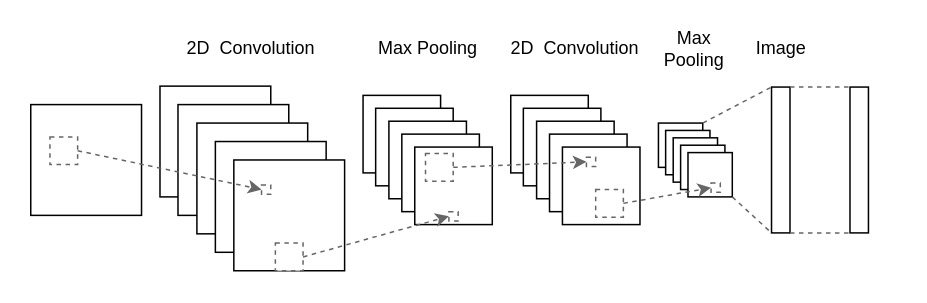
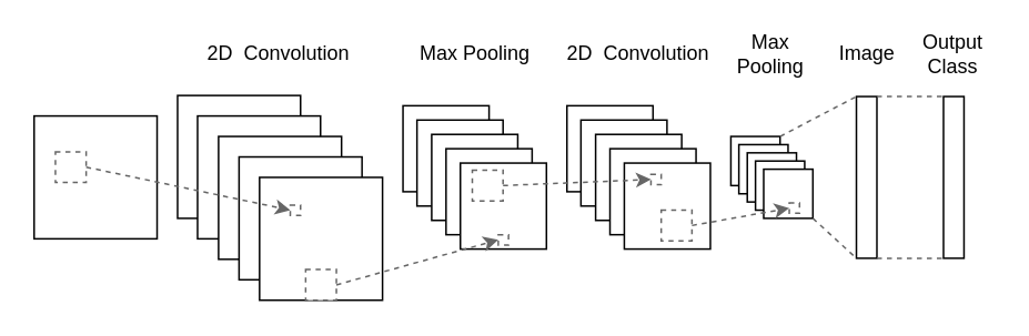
  <mxCell id="0" />
  <mxCell id="1" parent="0" />
  <mxCell id="2" value="" style="rounded=0;whiteSpace=wrap;html=1;strokeWidth=1;" vertex="1" parent="1"><mxGeometry x="340.003" y="63.077" width="51.693" height="51.692" as="geometry" /></mxCell>
  <mxCell id="3" value="" style="rounded=0;whiteSpace=wrap;html=1;strokeWidth=1;" vertex="1" parent="1"><mxGeometry x="348.403" y="71.692" width="51.693" height="51.692" as="geometry" /></mxCell>
  <mxCell id="4" value="" style="rounded=0;whiteSpace=wrap;html=1;strokeWidth=1;" vertex="1" parent="1"><mxGeometry x="357.234" y="80.308" width="51.693" height="51.692" as="geometry" /></mxCell>
  <mxCell id="5" value="" style="rounded=0;whiteSpace=wrap;html=1;strokeWidth=1;" vertex="1" parent="1"><mxGeometry x="365.849" y="88.923" width="51.693" height="51.692" as="geometry" /></mxCell>
  <mxCell id="6" value="" style="rounded=0;whiteSpace=wrap;html=1;strokeWidth=1;" vertex="1" parent="1"><mxGeometry x="374.465" y="97.538" width="51.693" height="51.692" as="geometry" /></mxCell>
  <mxCell id="7" value="" style="rounded=0;whiteSpace=wrap;html=1;strokeWidth=1;" vertex="1" parent="1"><mxGeometry x="241.541" y="63.077" width="51.693" height="51.692" as="geometry" /></mxCell>
  <mxCell id="8" value="" style="rounded=0;whiteSpace=wrap;html=1;strokeWidth=1;" vertex="1" parent="1"><mxGeometry x="249.941" y="71.692" width="51.693" height="51.692" as="geometry" /></mxCell>
  <mxCell id="9" value="" style="rounded=0;whiteSpace=wrap;html=1;strokeWidth=1;" vertex="1" parent="1"><mxGeometry x="258.771" y="80.308" width="51.693" height="51.692" as="geometry" /></mxCell>
  <mxCell id="10" value="" style="rounded=0;whiteSpace=wrap;html=1;strokeWidth=1;" vertex="1" parent="1"><mxGeometry x="267.387" y="88.923" width="51.693" height="51.692" as="geometry" /></mxCell>
  <mxCell id="11" value="" style="rounded=0;whiteSpace=wrap;html=1;strokeWidth=1;" vertex="1" parent="1"><mxGeometry x="276.002" y="97.538" width="51.693" height="51.692" as="geometry" /></mxCell>
  <mxCell id="12" value="" style="rounded=0;whiteSpace=wrap;html=1;strokeWidth=1;" vertex="1" parent="1"><mxGeometry x="106.155" y="56.923" width="73.847" height="73.846" as="geometry" /></mxCell>
  <mxCell id="13" value="" style="rounded=0;whiteSpace=wrap;html=1;strokeWidth=1;" vertex="1" parent="1"><mxGeometry x="118.155" y="69.231" width="73.847" height="73.846" as="geometry" /></mxCell>
  <mxCell id="14" value="" style="rounded=0;whiteSpace=wrap;html=1;strokeWidth=1;" vertex="1" parent="1"><mxGeometry x="130.77" y="81.538" width="73.847" height="73.846" as="geometry" /></mxCell>
  <mxCell id="15" value="" style="rounded=0;whiteSpace=wrap;html=1;strokeWidth=1;" vertex="1" parent="1"><mxGeometry x="143.078" y="93.846" width="73.847" height="73.846" as="geometry" /></mxCell>
  <mxCell id="16" value="" style="rounded=0;whiteSpace=wrap;html=1;strokeWidth=1;" vertex="1" parent="1"><mxGeometry x="155.386" y="106.154" width="73.847" height="73.846" as="geometry" /></mxCell>
  <mxCell id="17" value="&lt;div style=&quot;font-size: 12px;&quot; align=&quot;center&quot;&gt;&lt;font style=&quot;font-size: 12px;&quot;&gt;Max Pooling&lt;/font&gt;&lt;br style=&quot;font-size: 12px;&quot;&gt;&lt;/div&gt;" style="text;html=1;strokeColor=none;fillColor=none;align=center;verticalAlign=middle;whiteSpace=wrap;rounded=0;fontSize=12;shadow=1;strokeWidth=1;" vertex="1" parent="1"><mxGeometry x="244.617" y="20" width="80.001" height="24.615" as="geometry" /></mxCell>
  <mxCell id="18" value="&lt;div style=&quot;font-size: 12px;&quot;&gt;&lt;font style=&quot;font-size: 12px;&quot;&gt;2D&amp;nbsp; Convolution&lt;/font&gt;&lt;/div&gt;" style="text;html=1;strokeColor=none;fillColor=none;align=center;verticalAlign=middle;whiteSpace=wrap;rounded=0;fontSize=12;shadow=1;strokeWidth=1;" vertex="1" parent="1"><mxGeometry x="118.462" y="20" width="98.462" height="24.615" as="geometry" /></mxCell>
  <mxCell id="19" value="" style="rounded=0;whiteSpace=wrap;html=1;strokeWidth=1;verticalAlign=top;horizontal=1;" vertex="1" parent="1"><mxGeometry x="20" y="69.231" width="73.847" height="73.846" as="geometry" /></mxCell>
  <mxCell id="20" value="&lt;div style=&quot;font-size: 12px;&quot;&gt;&lt;font style=&quot;font-size: 12px;&quot;&gt;2D&amp;nbsp; Convolution&lt;br style=&quot;font-size: 12px;&quot;&gt;&lt;/font&gt;&lt;/div&gt;" style="text;html=1;strokeColor=none;fillColor=none;align=center;verticalAlign=middle;whiteSpace=wrap;rounded=0;fontSize=12;shadow=1;strokeWidth=1;" vertex="1" parent="1"><mxGeometry x="333.849" y="20" width="98.462" height="24.615" as="geometry" /></mxCell>
  <mxCell id="21" value="&lt;div style=&quot;font-size: 12px;&quot; align=&quot;center&quot;&gt;&lt;font style=&quot;font-size: 12px;&quot;&gt;Max&lt;/font&gt;&lt;/div&gt;&lt;div style=&quot;font-size: 12px;&quot; align=&quot;center&quot;&gt;&lt;font style=&quot;font-size: 12px;&quot;&gt;Pooling&lt;/font&gt;&lt;br style=&quot;font-size: 12px;&quot;&gt;&lt;/div&gt;" style="text;html=1;strokeColor=none;fillColor=none;align=center;verticalAlign=middle;whiteSpace=wrap;rounded=0;fontSize=12;shadow=1;strokeWidth=1;" vertex="1" parent="1"><mxGeometry x="438.465" y="20" width="49.231" height="24.615" as="geometry" /></mxCell>
  <mxCell id="22" value="" style="rounded=0;whiteSpace=wrap;html=1;strokeWidth=1;" vertex="1" parent="1"><mxGeometry x="513.851" y="57.538" width="12.308" height="97.231" as="geometry" /></mxCell>
  <mxCell id="23" value="&lt;div style=&quot;font-size: 12px;&quot; align=&quot;center&quot;&gt;&lt;font style=&quot;font-size: 12px;&quot;&gt;Image&lt;/font&gt;&lt;br style=&quot;font-size: 12px;&quot;&gt;&lt;/div&gt;" style="text;html=1;strokeColor=none;fillColor=none;align=center;verticalAlign=middle;whiteSpace=wrap;rounded=0;fontSize=12;shadow=1;strokeWidth=1;" vertex="1" parent="1"><mxGeometry x="501.543" y="20" width="36.923" height="24.615" as="geometry" /></mxCell>
+ <mxCell id="24" value="&lt;font style=&quot;font-size: 12px;&quot;&gt;Output&lt;font style=&quot;font-size: 12px;&quot;&gt; Class&lt;/font&gt;&lt;/font&gt;" style="text;html=1;strokeColor=none;fillColor=none;align=center;verticalAlign=middle;whiteSpace=wrap;rounded=0;fontSize=12;shadow=1;strokeWidth=1;" vertex="1" parent="1"><mxGeometry x="549.236" y="20" width="46.154" height="24.615" as="geometry" /></mxCell>
  <mxCell id="25" value="" style="rounded=0;whiteSpace=wrap;html=1;strokeWidth=1;dashed=1;strokeColor=#666666;" vertex="1" parent="1"><mxGeometry x="32.8" y="90.769" width="18.462" height="18.462" as="geometry" /></mxCell>
  <mxCell id="26" value="" style="endArrow=classic;html=1;strokeWidth=1;exitX=1;exitY=0.5;exitDx=0;exitDy=0;entryX=0;entryY=0.5;entryDx=0;entryDy=0;dashed=1;strokeColor=#666666;" edge="1" parent="1" source="25" target="27"><mxGeometry width="50" height="50" relative="1" as="geometry"><mxPoint x="143.078" y="149.231" as="sourcePoint" /><mxPoint x="158.463" y="133.846" as="targetPoint" /></mxGeometry></mxCell>
  <mxCell id="27" value="" style="rounded=0;whiteSpace=wrap;html=1;strokeWidth=1;dashed=1;strokeColor=#666666;" vertex="1" parent="1"><mxGeometry x="173.847" y="122.766" width="6.154" height="6.154" as="geometry" /></mxCell>
  <mxCell id="28" value="" style="rounded=0;whiteSpace=wrap;html=1;strokeWidth=1;dashed=1;strokeColor=#666666;" vertex="1" parent="1"><mxGeometry x="183.077" y="161.535" width="18.462" height="18.462" as="geometry" /></mxCell>
  <mxCell id="29" value="" style="rounded=0;whiteSpace=wrap;html=1;strokeWidth=1;dashed=1;strokeColor=#666666;" vertex="1" parent="1"><mxGeometry x="298.77" y="140.615" width="6.154" height="6.154" as="geometry" /></mxCell>
  <mxCell id="30" value="" style="rounded=0;whiteSpace=wrap;html=1;strokeWidth=1;dashed=1;strokeColor=#666666;" vertex="1" parent="1"><mxGeometry x="283.174" y="101.848" width="18.462" height="18.462" as="geometry" /></mxCell>
  <mxCell id="31" value="" style="rounded=0;whiteSpace=wrap;html=1;strokeWidth=1;dashed=1;strokeColor=#666666;" vertex="1" parent="1"><mxGeometry x="390.465" y="104.308" width="6.154" height="6.154" as="geometry" /></mxCell>
  <mxCell id="32" value="" style="endArrow=classic;html=1;strokeWidth=1;exitX=1;exitY=0.5;exitDx=0;exitDy=0;entryX=0;entryY=0.5;entryDx=0;entryDy=0;dashed=1;strokeColor=#666666;" edge="1" parent="1" source="30" target="31"><mxGeometry width="50" height="50" relative="1" as="geometry"><mxPoint x="370.465" y="126.154" as="sourcePoint" /><mxPoint x="385.85" y="110.769" as="targetPoint" /></mxGeometry></mxCell>
  <mxCell id="33" value="" style="rounded=0;whiteSpace=wrap;html=1;strokeWidth=1;" vertex="1" parent="1"><mxGeometry x="438.465" y="81.538" width="29.539" height="29.538" as="geometry" /></mxCell>
  <mxCell id="34" value="" style="rounded=0;whiteSpace=wrap;html=1;strokeWidth=1;" vertex="1" parent="1"><mxGeometry x="443.265" y="86.462" width="29.539" height="29.538" as="geometry" /></mxCell>
  <mxCell id="35" value="" style="rounded=0;whiteSpace=wrap;html=1;strokeWidth=1;" vertex="1" parent="1"><mxGeometry x="448.312" y="91.385" width="29.539" height="29.538" as="geometry" /></mxCell>
  <mxCell id="36" value="" style="rounded=0;whiteSpace=wrap;html=1;strokeWidth=1;" vertex="1" parent="1"><mxGeometry x="453.235" y="96.308" width="29.539" height="29.538" as="geometry" /></mxCell>
  <mxCell id="37" value="" style="rounded=0;whiteSpace=wrap;html=1;strokeWidth=1;" vertex="1" parent="1"><mxGeometry x="458.158" y="101.231" width="29.539" height="29.538" as="geometry" /></mxCell>
  <mxCell id="38" value="" style="endArrow=none;dashed=1;html=1;strokeColor=#666666;strokeWidth=1;fontSize=36;entryX=0;entryY=0;entryDx=0;entryDy=0;" edge="1" parent="1" target="22"><mxGeometry width="50" height="50" relative="1" as="geometry"><mxPoint x="468.004" y="81.538" as="sourcePoint" /><mxPoint x="483.389" y="66.154" as="targetPoint" /></mxGeometry></mxCell>
  <mxCell id="39" value="" style="endArrow=none;dashed=1;html=1;strokeColor=#666666;strokeWidth=1;fontSize=36;entryX=0;entryY=1;entryDx=0;entryDy=0;exitX=1;exitY=1;exitDx=0;exitDy=0;" edge="1" parent="1" source="37" target="22"><mxGeometry width="50" height="50" relative="1" as="geometry"><mxPoint x="379.388" y="102.462" as="sourcePoint" /><mxPoint x="394.773" y="87.077" as="targetPoint" /></mxGeometry></mxCell>
  <mxCell id="40" value="" style="endArrow=classic;html=1;strokeWidth=1;exitX=1;exitY=0.5;exitDx=0;exitDy=0;entryX=0;entryY=0.5;entryDx=0;entryDy=0;dashed=1;strokeColor=#666666;" edge="1" parent="1" source="28" target="29"><mxGeometry width="50" height="50" relative="1" as="geometry"><mxPoint x="284.618" y="173.846" as="sourcePoint" /><mxPoint x="300.003" y="158.462" as="targetPoint" /></mxGeometry></mxCell>
  <mxCell id="41" value="" style="rounded=0;whiteSpace=wrap;html=1;strokeWidth=1;dashed=1;strokeColor=#666666;" vertex="1" parent="1"><mxGeometry x="396.62" y="125.846" width="18.462" height="18.462" as="geometry" /></mxCell>
  <mxCell id="42" value="" style="rounded=0;whiteSpace=wrap;html=1;strokeWidth=1;dashed=1;strokeColor=#666666;" vertex="1" parent="1"><mxGeometry x="473.543" y="121.538" width="6.154" height="6.154" as="geometry" /></mxCell>
  <mxCell id="43" value="" style="endArrow=classic;html=1;strokeWidth=1;exitX=1;exitY=0.5;exitDx=0;exitDy=0;entryX=0;entryY=0.5;entryDx=0;entryDy=0;dashed=1;strokeColor=#666666;" edge="1" parent="1" source="41" target="42"><mxGeometry width="50" height="50" relative="1" as="geometry"><mxPoint x="487.697" y="147.692" as="sourcePoint" /><mxPoint x="503.081" y="132.308" as="targetPoint" /></mxGeometry></mxCell>
  <mxCell id="44" value="" style="rounded=0;whiteSpace=wrap;html=1;strokeWidth=1;" vertex="1" parent="1"><mxGeometry x="566.161" y="57.538" width="12.308" height="97.231" as="geometry" /></mxCell>
  <mxCell id="45" value="" style="endArrow=none;dashed=1;html=1;strokeColor=#666666;strokeWidth=1;fontSize=36;entryX=0;entryY=1;entryDx=0;entryDy=0;exitX=1;exitY=1;exitDx=0;exitDy=0;" edge="1" parent="1" source="22" target="44"><mxGeometry width="50" height="50" relative="1" as="geometry"><mxPoint x="497.697" y="140.769" as="sourcePoint" /><mxPoint x="523.851" y="164.769" as="targetPoint" /></mxGeometry></mxCell>
  <mxCell id="46" value="" style="endArrow=none;dashed=1;html=1;strokeColor=#666666;strokeWidth=1;fontSize=36;entryX=0;entryY=1;entryDx=0;entryDy=0;exitX=1;exitY=1;exitDx=0;exitDy=0;" edge="1" parent="1"><mxGeometry width="50" height="50" relative="1" as="geometry"><mxPoint x="526.159" y="57.539" as="sourcePoint" /><mxPoint x="566.161" y="57.539" as="targetPoint" /></mxGeometry></mxCell>
